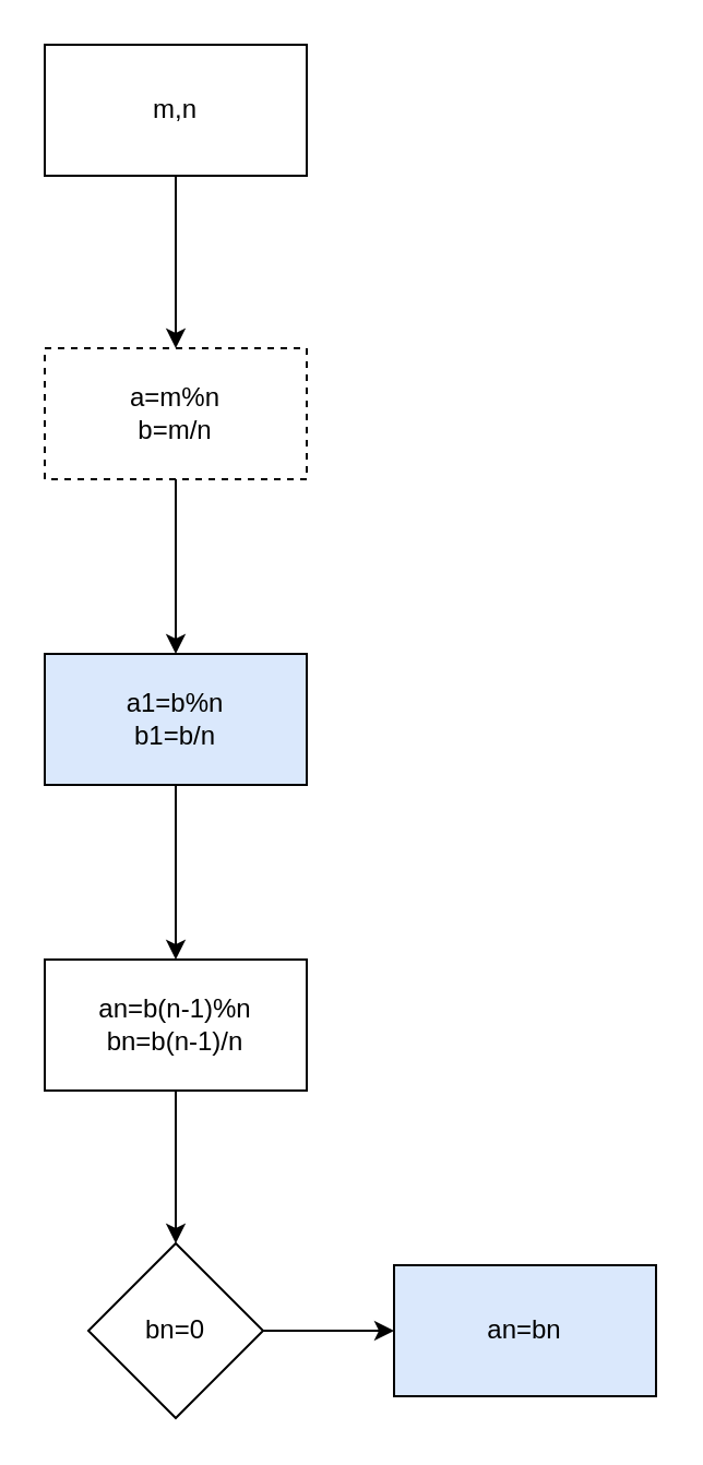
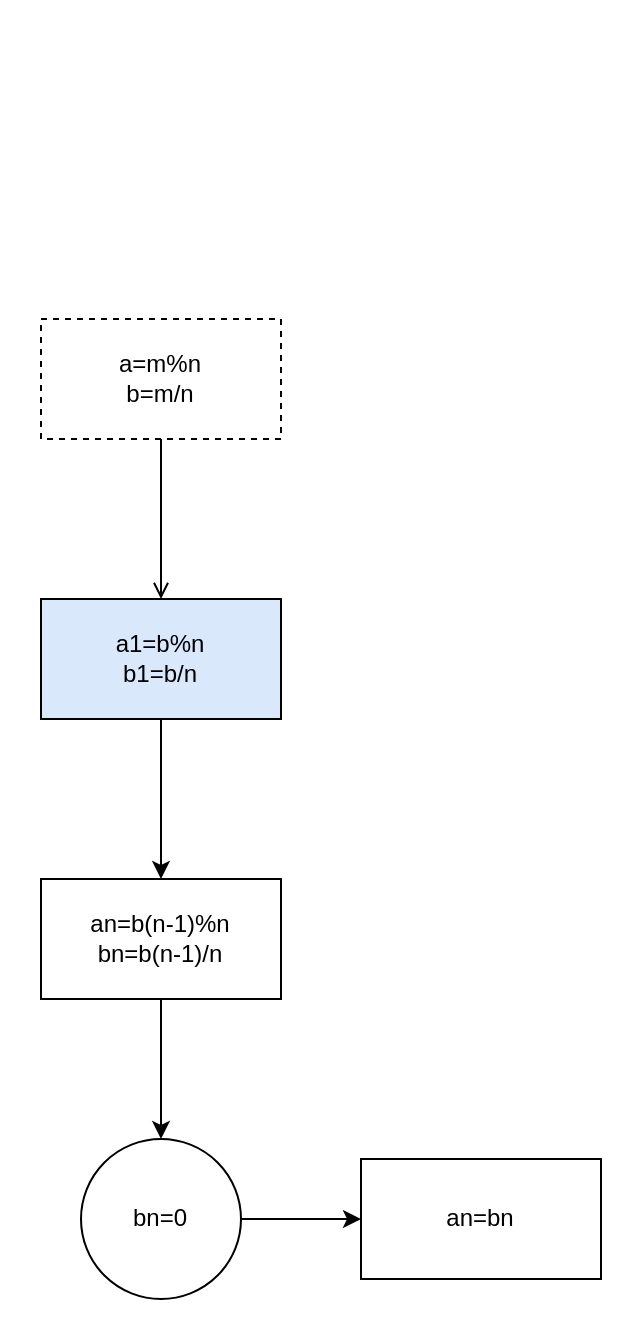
  <mxCell id="0" />
  <mxCell id="1" parent="0" />
- <mxCell id="2" value="" style="edgeStyle=none;html=1;" edge="1" parent="1" source="3" target="5"><mxGeometry relative="1" as="geometry" /></mxCell>
- <mxCell id="3" value="m,n" style="whiteSpace=wrap;html=1;" vertex="1" parent="1"><mxGeometry x="20" y="20" width="120" height="60" as="geometry" /></mxCell>
- <mxCell id="4" value="" style="edgeStyle=none;html=1;" edge="1" parent="1" source="5" target="7"><mxGeometry relative="1" as="geometry" /></mxCell>
+ <mxCell id="4" value="" style="edgeStyle=none;html=1;endArrow=open;" edge="1" parent="1" source="5" target="7"><mxGeometry relative="1" as="geometry" /></mxCell>
  <mxCell id="5" value="a=m%n&lt;br&gt;b=m/n" style="whiteSpace=wrap;html=1;dashed=1;" vertex="1" parent="1"><mxGeometry x="20" y="159" width="120" height="60" as="geometry" /></mxCell>
  <mxCell id="6" value="" style="edgeStyle=none;html=1;" edge="1" parent="1" source="7" target="9"><mxGeometry relative="1" as="geometry" /></mxCell>
  <mxCell id="7" value="a1=b%n&lt;br&gt;b1=b/n" style="whiteSpace=wrap;html=1;fillColor=#dae8fc;" vertex="1" parent="1"><mxGeometry x="20" y="299" width="120" height="60" as="geometry" /></mxCell>
  <mxCell id="8" value="" style="edgeStyle=none;html=1;" edge="1" parent="1" source="9" target="11"><mxGeometry relative="1" as="geometry" /></mxCell>
  <mxCell id="9" value="an=b(n-1)%n&lt;br&gt;bn=b(n-1)/n" style="whiteSpace=wrap;html=1;" vertex="1" parent="1"><mxGeometry x="20" y="439" width="120" height="60" as="geometry" /></mxCell>
  <mxCell id="10" value="" style="edgeStyle=none;html=1;" edge="1" parent="1" source="11" target="12"><mxGeometry relative="1" as="geometry" /></mxCell>
- <mxCell id="11" value="bn=0" style="rhombus;whiteSpace=wrap;html=1;" vertex="1" parent="1"><mxGeometry x="40" y="569" width="80" height="80" as="geometry" /></mxCell>
- <mxCell id="12" value="an=bn" style="whiteSpace=wrap;html=1;fillColor=#dae8fc;" vertex="1" parent="1"><mxGeometry x="180" y="579" width="120" height="60" as="geometry" /></mxCell>
+ <mxCell id="11" value="bn=0" style="ellipse;whiteSpace=wrap;html=1;" vertex="1" parent="1"><mxGeometry x="40" y="569" width="80" height="80" as="geometry" /></mxCell>
+ <mxCell id="12" value="an=bn" style="whiteSpace=wrap;html=1;" vertex="1" parent="1"><mxGeometry x="180" y="579" width="120" height="60" as="geometry" /></mxCell>
